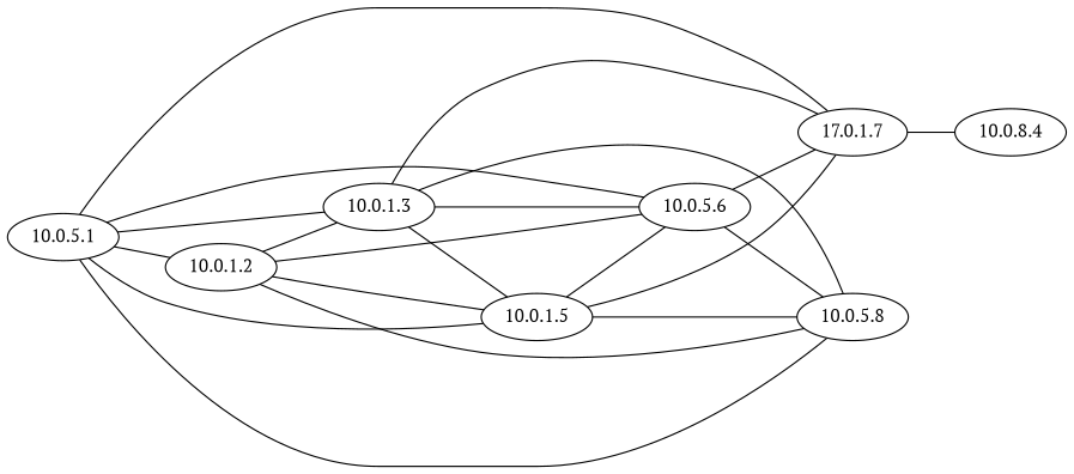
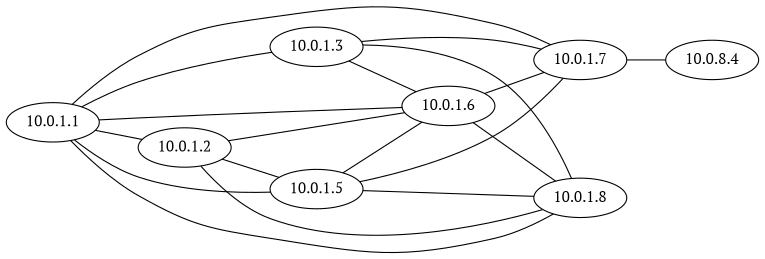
  graph {
    fontname="PT Serif"
    rankdir=LR
    node [fontname="PT Serif"]
    edge [fontname="PT Serif"]
-   "10.0.1.1" [label="10.0.5.1"]
-   "10.0.1.7" [label="17.0.1.7"]
-   "10.0.1.8" [label="10.0.5.8"]
+   "10.0.1.1"
+   "10.0.1.7"
+   "10.0.1.8"
    "10.0.1.2"
    "10.0.1.3"
    "10.0.1.5"
-   "10.0.1.6" [label="10.0.5.6"]
+   "10.0.1.6"
    n8 [label="10.0.8.4"]
    "10.0.1.1" -- "10.0.1.7"
    "10.0.1.1" -- "10.0.1.8"
    "10.0.1.1" -- "10.0.1.2"
    "10.0.1.1" -- "10.0.1.3"
    "10.0.1.1" -- "10.0.1.5"
    "10.0.1.1" -- "10.0.1.6"
    "10.0.1.7" -- n8
    "10.0.1.2" -- "10.0.1.8"
-   "10.0.1.2" -- "10.0.1.3"
    "10.0.1.2" -- "10.0.1.5"
    "10.0.1.2" -- "10.0.1.6"
    "10.0.1.3" -- "10.0.1.7"
    "10.0.1.3" -- "10.0.1.8"
-   "10.0.1.3" -- "10.0.1.5"
    "10.0.1.3" -- "10.0.1.6"
    "10.0.1.5" -- "10.0.1.7"
    "10.0.1.5" -- "10.0.1.8"
    "10.0.1.5" -- "10.0.1.6"
    "10.0.1.6" -- "10.0.1.7"
    "10.0.1.6" -- "10.0.1.8"
  }
